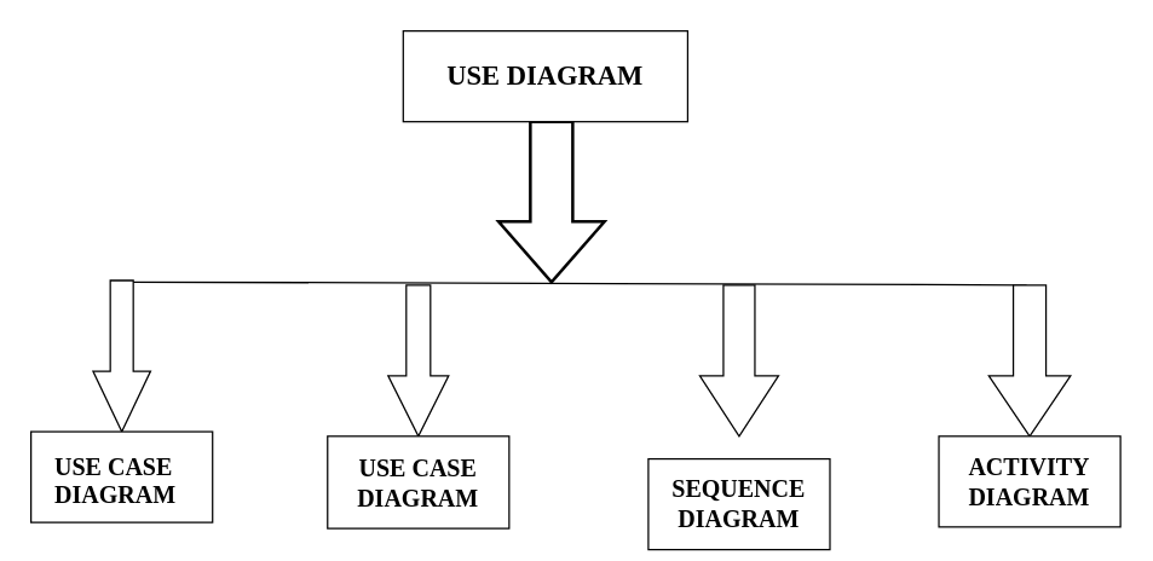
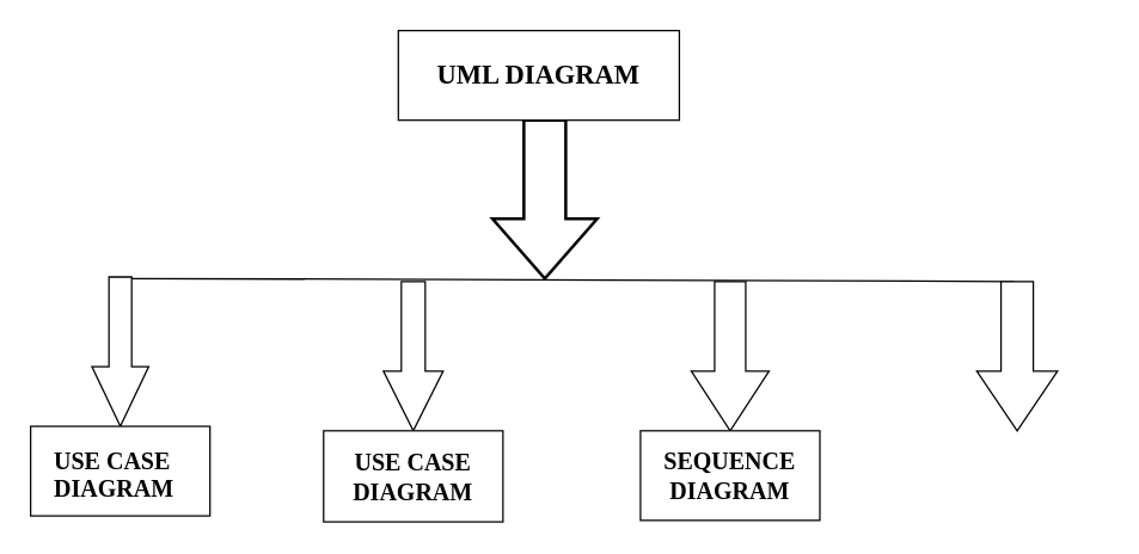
  <mxCell id="0" />
  <mxCell id="1" parent="0" />
  <mxCell id="2" value="" style="verticalLabelPosition=bottom;verticalAlign=top;html=1;strokeWidth=2;shape=mxgraph.arrows2.arrow;dy=0.6;dx=40;notch=0;direction=south;" vertex="1" parent="1"><mxGeometry x="329" y="80" width="70" height="106" as="geometry" /></mxCell>
- <mxCell id="3" value="&lt;h2&gt;&lt;font face=&quot;Times New Roman&quot;&gt;USE DIAGRAM&lt;/font&gt;&lt;/h2&gt;" style="rounded=0;whiteSpace=wrap;html=1;" vertex="1" parent="1"><mxGeometry x="266" y="20" width="188" height="60" as="geometry" /></mxCell>
+ <mxCell id="3" value="&lt;h2&gt;&lt;font face=&quot;Times New Roman&quot;&gt;UML DIAGRAM&lt;/font&gt;&lt;/h2&gt;" style="rounded=0;whiteSpace=wrap;html=1;" vertex="1" parent="1"><mxGeometry x="266" y="20" width="188" height="60" as="geometry" /></mxCell>
  <mxCell id="4" value="" style="endArrow=none;html=1;rounded=0;fontSize=12;startSize=8;endSize=8;curved=1;" edge="1" parent="1"><mxGeometry width="50" height="50" relative="1" as="geometry"><mxPoint x="86" y="186" as="sourcePoint" /><mxPoint x="678" y="188" as="targetPoint" /><Array as="points"><mxPoint x="343" y="186" /></Array></mxGeometry></mxCell>
  <mxCell id="5" value="" style="html=1;shadow=0;dashed=0;align=center;verticalAlign=middle;shape=mxgraph.arrows2.arrow;dy=0.6;dx=40;direction=south;notch=0;" vertex="1" parent="1"><mxGeometry x="61" y="185" width="38" height="100" as="geometry" /></mxCell>
  <mxCell id="6" value="" style="rounded=0;whiteSpace=wrap;html=1;" vertex="1" parent="1"><mxGeometry x="20" y="285" width="120" height="60" as="geometry" /></mxCell>
  <mxCell id="7" value="" style="html=1;shadow=0;dashed=0;align=center;verticalAlign=middle;shape=mxgraph.arrows2.arrow;dy=0.6;dx=40;direction=south;notch=0;" vertex="1" parent="1"><mxGeometry x="256" y="188" width="40" height="100" as="geometry" /></mxCell>
  <mxCell id="8" value="&lt;p class=&quot;MsoNormal&quot;&gt;&lt;b style=&quot;mso-bidi-font-weight:normal&quot;&gt;&lt;span style=&quot;mso-spacerun:'yes';font-family:'Times New Roman';mso-fareast-font-family:SimSun;&#10;mso-ansi-font-weight:bold;mso-bidi-font-weight:normal;font-size:12.0pt;&quot;&gt;USE CASE DIAGRAM&lt;/span&gt;&lt;/b&gt;&lt;/p&gt;" style="rounded=0;whiteSpace=wrap;html=1;" vertex="1" parent="1"><mxGeometry x="216" y="288" width="120" height="61" as="geometry" /></mxCell>
  <mxCell id="9" value="&lt;p class=&quot;MsoNormal&quot;&gt;&lt;b style=&quot;mso-bidi-font-weight:normal&quot;&gt;&lt;span style=&quot;mso-spacerun:'yes';font-family:'Times New Roman';mso-fareast-font-family:SimSun;&#10;mso-ansi-font-weight:bold;mso-bidi-font-weight:normal;font-size:12.0pt;&quot;&gt;USE CASE DIAGRAM&lt;/span&gt;&lt;/b&gt;&lt;/p&gt;" style="text;whiteSpace=wrap;html=1;" vertex="1" parent="1"><mxGeometry x="34" y="280" width="106" height="65" as="geometry" /></mxCell>
  <mxCell id="10" value="" style="html=1;shadow=0;dashed=0;align=center;verticalAlign=middle;shape=mxgraph.arrows2.arrow;dy=0.6;dx=40;direction=south;notch=0;" vertex="1" parent="1"><mxGeometry x="462" y="188" width="52" height="100" as="geometry" /></mxCell>
  <mxCell id="11" value="" style="html=1;shadow=0;dashed=0;align=center;verticalAlign=middle;shape=mxgraph.arrows2.arrow;dy=0.6;dx=40;direction=south;notch=0;" vertex="1" parent="1"><mxGeometry x="653" y="188" width="54" height="100" as="geometry" /></mxCell>
- <mxCell id="12" value="&lt;p class=&quot;MsoNormal&quot;&gt;&lt;b style=&quot;mso-bidi-font-weight:normal&quot;&gt;&lt;span style=&quot;mso-spacerun:'yes';font-family:'Times New Roman';mso-fareast-font-family:SimSun;&#10;mso-ansi-font-weight:bold;font-size:12.0pt;&quot;&gt;ACTIVITY DIAGRAM&lt;/span&gt;&lt;/b&gt;&lt;/p&gt;" style="rounded=0;whiteSpace=wrap;html=1;" vertex="1" parent="1"><mxGeometry x="620" y="288" width="120" height="60" as="geometry" /></mxCell>
- <mxCell id="13" value="&lt;p class=&quot;MsoNormal&quot;&gt;&lt;b style=&quot;mso-bidi-font-weight:normal&quot;&gt;&lt;span style=&quot;mso-spacerun:'yes';font-family:'Times New Roman';mso-fareast-font-family:SimSun;&#10;mso-ansi-font-weight:bold;font-size:12.0pt;&quot;&gt;SEQUENCE DIAGRAM&lt;/span&gt;&lt;/b&gt;&lt;/p&gt;" style="rounded=0;whiteSpace=wrap;html=1;" vertex="1" parent="1"><mxGeometry x="428" y="303" width="120" height="60" as="geometry" /></mxCell>
+ <mxCell id="13" value="&lt;p class=&quot;MsoNormal&quot;&gt;&lt;b style=&quot;mso-bidi-font-weight:normal&quot;&gt;&lt;span style=&quot;mso-spacerun:'yes';font-family:'Times New Roman';mso-fareast-font-family:SimSun;&#10;mso-ansi-font-weight:bold;font-size:12.0pt;&quot;&gt;SEQUENCE DIAGRAM&lt;/span&gt;&lt;/b&gt;&lt;/p&gt;" style="rounded=0;whiteSpace=wrap;html=1;" vertex="1" parent="1"><mxGeometry x="428" y="288" width="120" height="60" as="geometry" /></mxCell>
